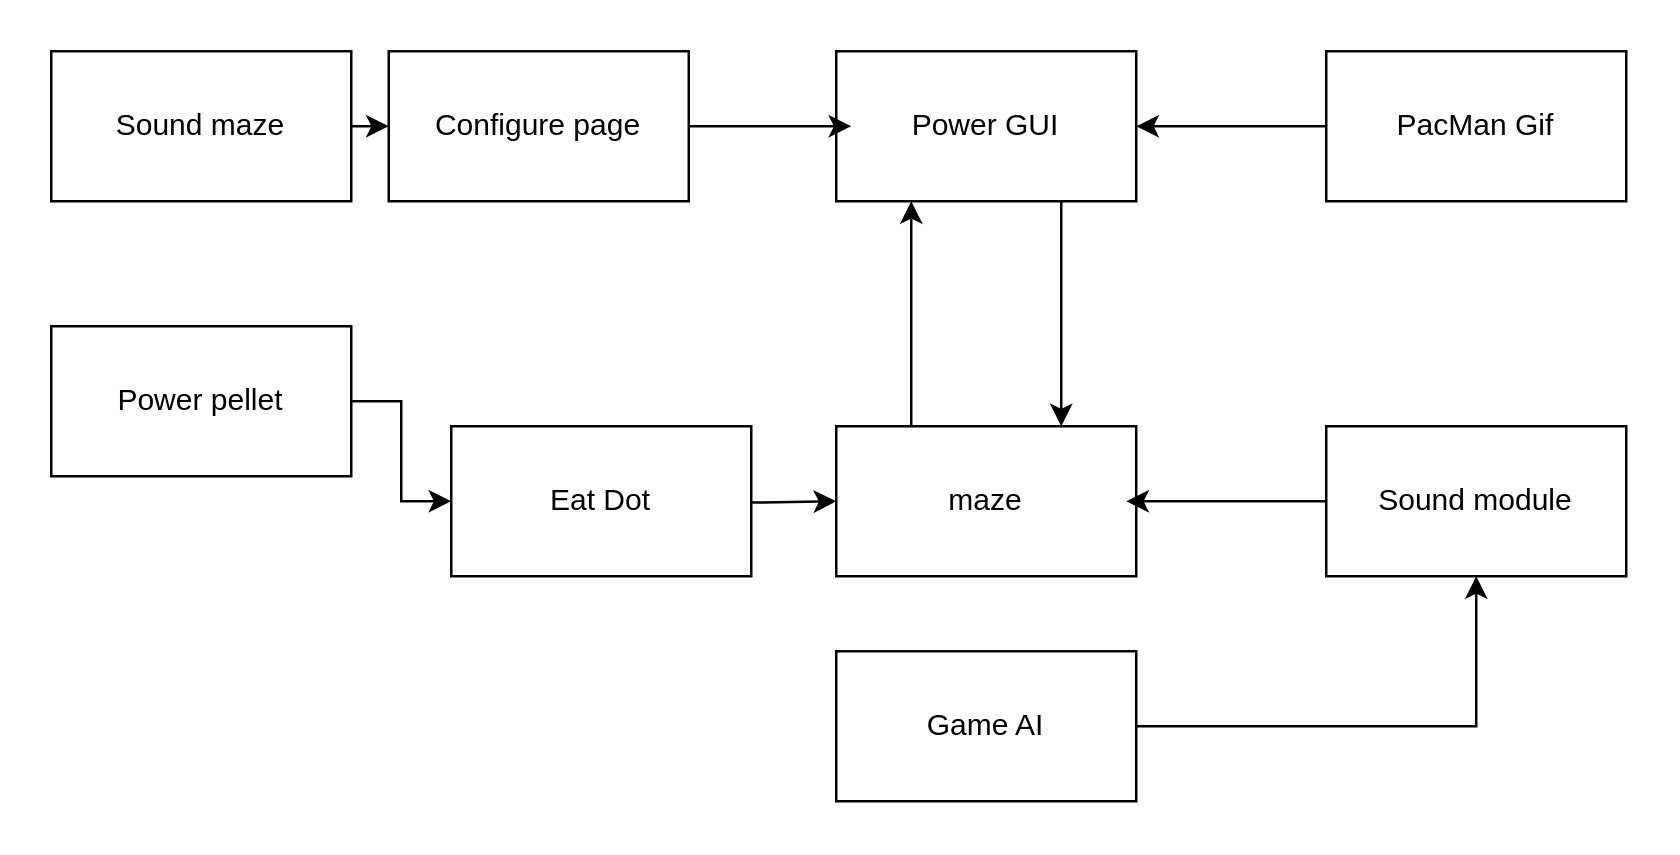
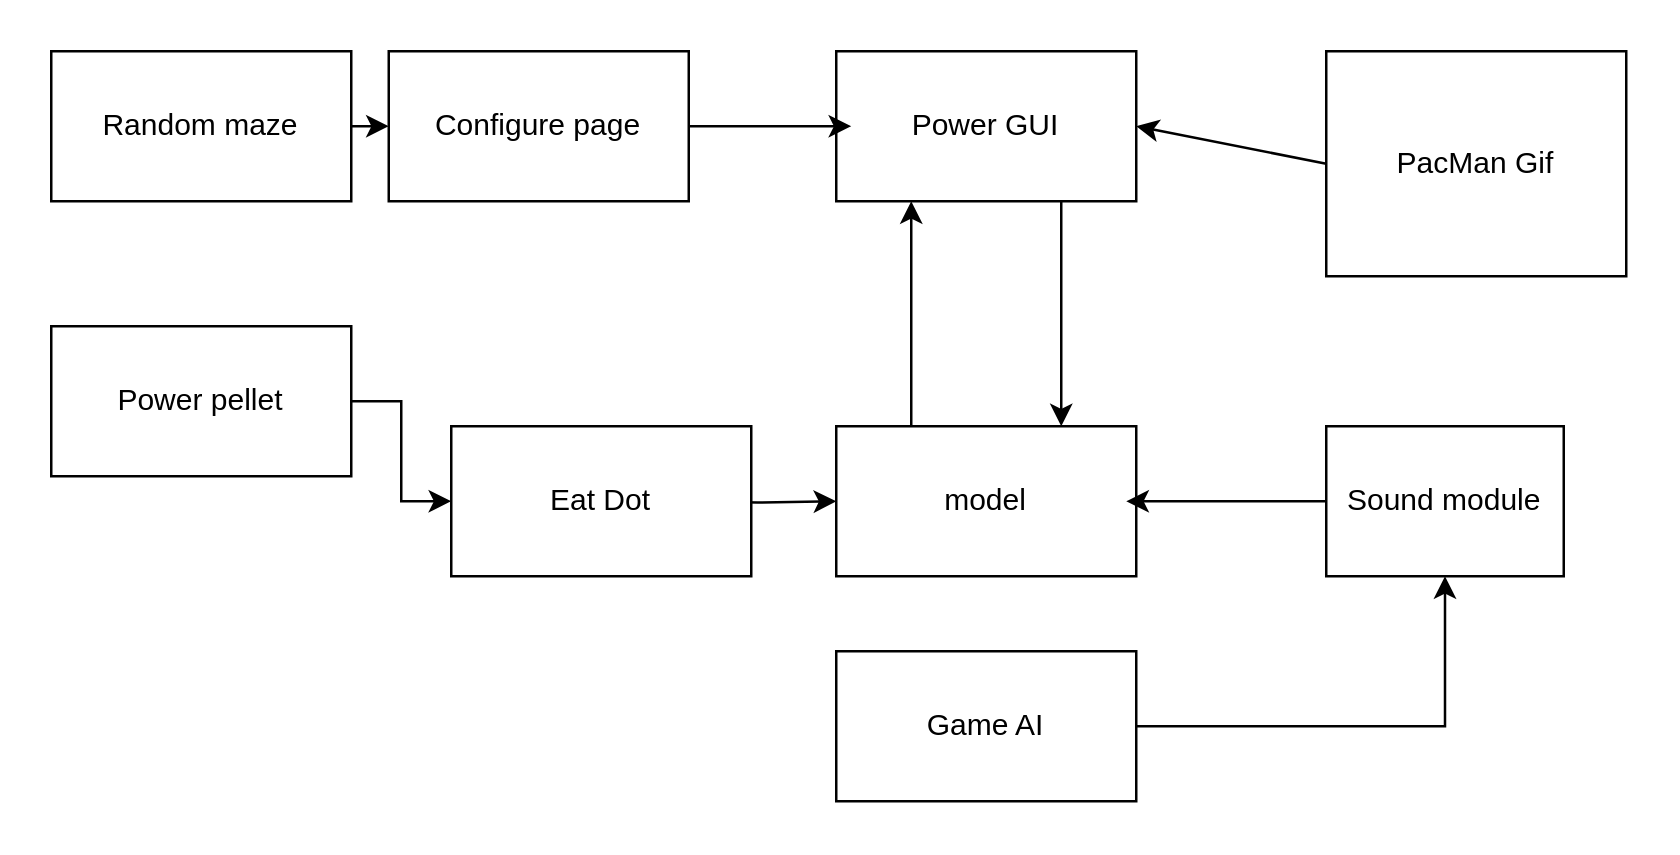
  <mxCell id="0" />
  <mxCell id="1" parent="0" />
- <mxCell id="2" value="Sound module" style="rounded=0;whiteSpace=wrap;html=1;" vertex="1" parent="1"><mxGeometry x="530" y="170" width="120" height="60" as="geometry" /></mxCell>
- <mxCell id="3" value="maze" style="rounded=0;whiteSpace=wrap;html=1;" vertex="1" parent="1"><mxGeometry x="334" y="170" width="120" height="60" as="geometry" /></mxCell>
+ <mxCell id="2" value="Sound module" style="rounded=0;whiteSpace=wrap;html=1;" vertex="1" parent="1"><mxGeometry x="530" y="170" width="95" height="60" as="geometry" /></mxCell>
+ <mxCell id="3" value="model" style="rounded=0;whiteSpace=wrap;html=1;" vertex="1" parent="1"><mxGeometry x="334" y="170" width="120" height="60" as="geometry" /></mxCell>
  <mxCell id="4" value="Power GUI" style="whiteSpace=wrap;html=1;" vertex="1" parent="1"><mxGeometry x="334" y="20" width="120" height="60" as="geometry" /></mxCell>
  <mxCell id="5" value="" style="edgeStyle=orthogonalEdgeStyle;rounded=0;orthogonalLoop=1;jettySize=auto;html=1;" edge="1" parent="1" source="6" target="2"><mxGeometry relative="1" as="geometry" /></mxCell>
  <mxCell id="6" value="Game AI" style="whiteSpace=wrap;html=1;" vertex="1" parent="1"><mxGeometry x="334" y="260" width="120" height="60" as="geometry" /></mxCell>
- <mxCell id="7" value="PacMan Gif" style="rounded=0;whiteSpace=wrap;html=1;" vertex="1" parent="1"><mxGeometry x="530" y="20" width="120" height="60" as="geometry" /></mxCell>
+ <mxCell id="7" value="PacMan Gif" style="rounded=0;whiteSpace=wrap;html=1;" vertex="1" parent="1"><mxGeometry x="530" y="20" width="120" height="90" as="geometry" /></mxCell>
  <mxCell id="8" value="" style="edgeStyle=orthogonalEdgeStyle;rounded=0;orthogonalLoop=1;jettySize=auto;html=1;" edge="1" parent="1" target="3"><mxGeometry relative="1" as="geometry"><mxPoint x="270" y="200" as="sourcePoint" /></mxGeometry></mxCell>
  <mxCell id="9" value="Configure page" style="whiteSpace=wrap;html=1;" vertex="1" parent="1"><mxGeometry x="155" y="20" width="120" height="60" as="geometry" /></mxCell>
- <mxCell id="10" value="Sound maze" style="whiteSpace=wrap;html=1;" vertex="1" parent="1"><mxGeometry x="20" y="20" width="120" height="60" as="geometry" /></mxCell>
+ <mxCell id="10" value="Random maze" style="whiteSpace=wrap;html=1;" vertex="1" parent="1"><mxGeometry x="20" y="20" width="120" height="60" as="geometry" /></mxCell>
  <mxCell id="11" value="" style="endArrow=classic;html=1;entryX=0.75;entryY=0;entryDx=0;entryDy=0;exitX=0.75;exitY=1;exitDx=0;exitDy=0;" edge="1" parent="1" source="4" target="3"><mxGeometry width="50" height="50" relative="1" as="geometry"><mxPoint x="420" y="110" as="sourcePoint" /><mxPoint x="470" y="60" as="targetPoint" /></mxGeometry></mxCell>
  <mxCell id="12" value="" style="endArrow=classic;html=1;exitX=0;exitY=0.5;exitDx=0;exitDy=0;" edge="1" parent="1" source="2"><mxGeometry width="50" height="50" relative="1" as="geometry"><mxPoint x="470" y="310" as="sourcePoint" /><mxPoint x="450" y="200" as="targetPoint" /></mxGeometry></mxCell>
  <mxCell id="13" value="" style="endArrow=classic;html=1;exitX=0;exitY=0.5;exitDx=0;exitDy=0;entryX=1;entryY=0.5;entryDx=0;entryDy=0;" edge="1" parent="1" source="7" target="4"><mxGeometry width="50" height="50" relative="1" as="geometry"><mxPoint x="480" y="160" as="sourcePoint" /><mxPoint x="530" y="110" as="targetPoint" /></mxGeometry></mxCell>
  <mxCell id="14" value="" style="endArrow=classic;html=1;exitX=0.25;exitY=0;exitDx=0;exitDy=0;entryX=0.25;entryY=1;entryDx=0;entryDy=0;" edge="1" parent="1" source="3" target="4"><mxGeometry width="50" height="50" relative="1" as="geometry"><mxPoint x="370" y="380" as="sourcePoint" /><mxPoint x="394" y="90" as="targetPoint" /></mxGeometry></mxCell>
  <mxCell id="15" value="" style="endArrow=classic;html=1;exitX=1;exitY=0.5;exitDx=0;exitDy=0;entryX=0;entryY=0.5;entryDx=0;entryDy=0;" edge="1" parent="1" source="10" target="9"><mxGeometry width="50" height="50" relative="1" as="geometry"><mxPoint x="370" y="410" as="sourcePoint" /><mxPoint x="420" y="360" as="targetPoint" /></mxGeometry></mxCell>
  <mxCell id="16" value="" style="endArrow=classic;html=1;exitX=1;exitY=0.5;exitDx=0;exitDy=0;" edge="1" parent="1" source="9"><mxGeometry width="50" height="50" relative="1" as="geometry"><mxPoint x="370" y="410" as="sourcePoint" /><mxPoint x="340" y="50" as="targetPoint" /></mxGeometry></mxCell>
  <mxCell id="17" value="Eat Dot" style="rounded=0;whiteSpace=wrap;html=1;" vertex="1" parent="1"><mxGeometry x="180" y="170" width="120" height="60" as="geometry" /></mxCell>
  <mxCell id="18" value="" style="edgeStyle=orthogonalEdgeStyle;rounded=0;orthogonalLoop=1;jettySize=auto;html=1;" edge="1" parent="1" source="19" target="17"><mxGeometry relative="1" as="geometry" /></mxCell>
  <mxCell id="19" value="Power pellet" style="rounded=0;whiteSpace=wrap;html=1;" vertex="1" parent="1"><mxGeometry x="20" y="130" width="120" height="60" as="geometry" /></mxCell>
